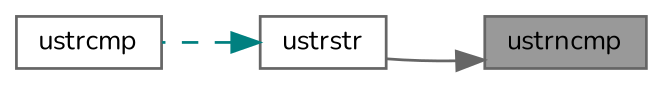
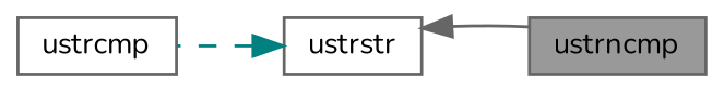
  digraph {
    fontname=Nunito
    rankdir=RL
    node [color=grey40 fillcolor=white fontname=Nunito fontsize=10 shape=box style=filled]
    edge [dir=back fontname=Nunito fontsize=10 labelfontname=Helvetica labelfontsize=10]
    n1 [color=gray40 fillcolor=grey60 fontcolor=black height=0.2 label=ustrncmp width=0.4]
    n2 [height=0.2 label=ustrstr width=0.4]
    n3 [height=0.2 label=ustrcmp width=0.4]
-   n1 -> n2 [color=gray40 style=solid]
+   n2 -> n1 [color=gray40 style=solid]
    n2 -> n3 [color=teal style=dashed]
  }
